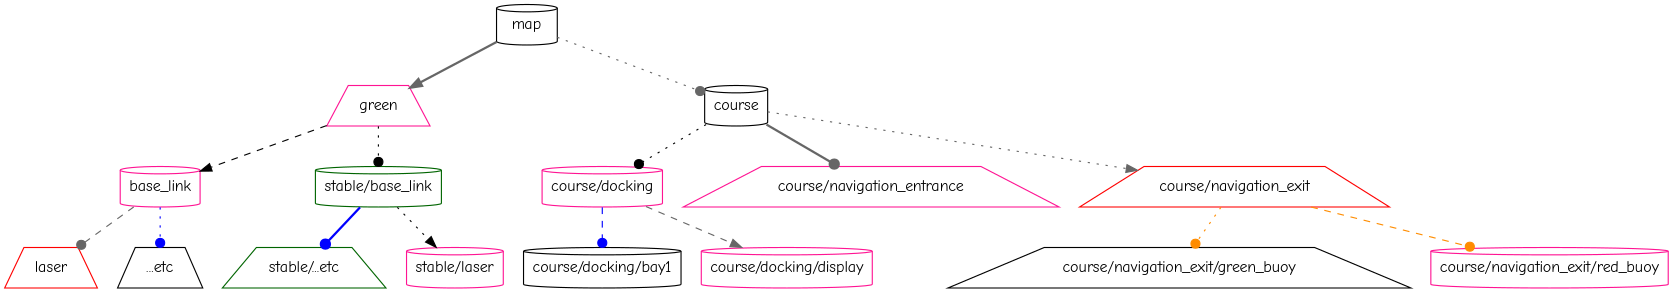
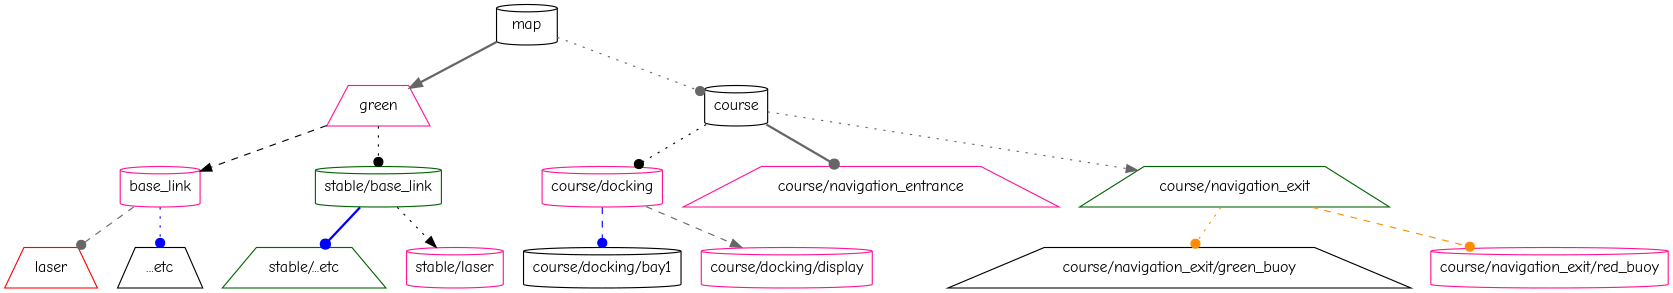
  digraph {
    fontname="Comic Neue"
    node [color=deeppink fontname="Comic Neue" shape=cylinder]
    edge [arrowhead=dot color=gray40 fontname="Comic Neue" style=dotted]
    n1 [label=green shape=trapezium]
    base_link
    "stable/base_link" [color=darkgreen]
    laser [color=red shape=trapezium]
    "...etc" [color=black shape=trapezium]
    "stable/...etc" [color=darkgreen shape=trapezium]
    "stable/laser"
    "course/docking/bay1" [color=black]
    "course/docking"
    "course/docking/display"
    course [color=black]
    "course/navigation_entrance" [shape=trapezium]
-   "course/navigation_exit" [color=red shape=trapezium]
+   "course/navigation_exit" [color=darkgreen shape=trapezium]
    "course/navigation_exit/green_buoy" [color=black shape=trapezium]
    "course/navigation_exit/red_buoy"
    map [color=black]
    n1 -> base_link [arrowhead=normal color=black style=dashed]
    n1 -> "stable/base_link" [color=black]
    base_link -> laser [style=dashed]
    base_link -> "...etc" [color=blue]
    "stable/base_link" -> "stable/...etc" [color=blue style=bold]
    "stable/base_link" -> "stable/laser" [arrowhead=normal color=black]
    "course/docking" -> "course/docking/bay1" [color=blue style=dashed]
    "course/docking" -> "course/docking/display" [arrowhead=normal style=dashed]
    course -> "course/docking" [color=black]
    course -> "course/navigation_entrance" [style=bold]
    course -> "course/navigation_exit" [arrowhead=normal]
    "course/navigation_exit" -> "course/navigation_exit/green_buoy" [color=darkorange]
    "course/navigation_exit" -> "course/navigation_exit/red_buoy" [color=darkorange style=dashed]
    map -> n1 [arrowhead=normal style=bold]
    map -> course
  }
